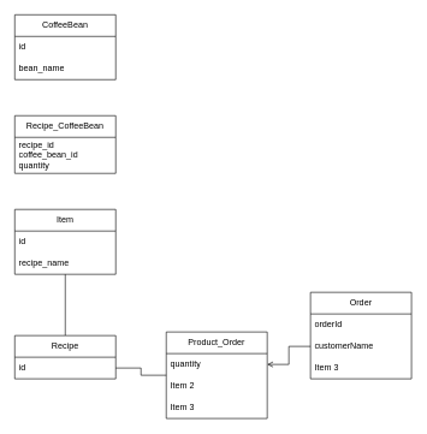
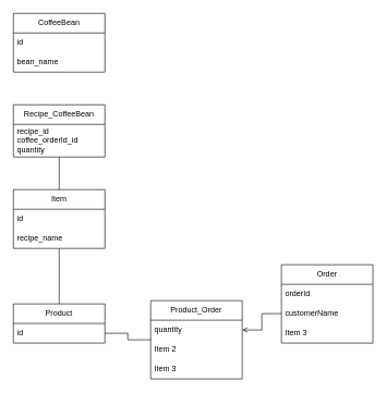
  <mxCell id="0" />
  <mxCell id="1" parent="0" />
  <mxCell id="2" style="edgeStyle=orthogonalEdgeStyle;rounded=0;orthogonalLoop=1;jettySize=auto;html=1;entryX=0.5;entryY=0;entryDx=0;entryDy=0;endArrow=none;endFill=0;" edge="1" parent="1" source="3" target="12"><mxGeometry relative="1" as="geometry" /></mxCell>
  <mxCell id="3" value="Item" style="swimlane;fontStyle=0;childLayout=stackLayout;horizontal=1;startSize=30;horizontalStack=0;resizeParent=1;resizeParentMax=0;resizeLast=0;collapsible=1;marginBottom=0;whiteSpace=wrap;html=1;" vertex="1" parent="1"><mxGeometry x="20" y="290" width="140" height="90" as="geometry" /></mxCell>
  <mxCell id="4" value="id" style="text;strokeColor=none;fillColor=none;align=left;verticalAlign=middle;spacingLeft=4;spacingRight=4;overflow=hidden;points=[[0,0.5],[1,0.5]];portConstraint=eastwest;rotatable=0;whiteSpace=wrap;html=1;" vertex="1" parent="3"><mxGeometry y="30" width="140" height="30" as="geometry" /></mxCell>
  <mxCell id="5" value="recipe_name" style="text;strokeColor=none;fillColor=none;align=left;verticalAlign=middle;spacingLeft=4;spacingRight=4;overflow=hidden;points=[[0,0.5],[1,0.5]];portConstraint=eastwest;rotatable=0;whiteSpace=wrap;html=1;" vertex="1" parent="3"><mxGeometry y="60" width="140" height="30" as="geometry" /></mxCell>
  <mxCell id="6" value="CoffeeBean" style="swimlane;fontStyle=0;childLayout=stackLayout;horizontal=1;startSize=30;horizontalStack=0;resizeParent=1;resizeParentMax=0;resizeLast=0;collapsible=1;marginBottom=0;whiteSpace=wrap;html=1;" vertex="1" parent="1"><mxGeometry x="20" y="20" width="140" height="90" as="geometry" /></mxCell>
  <mxCell id="7" value="id" style="text;strokeColor=none;fillColor=none;align=left;verticalAlign=middle;spacingLeft=4;spacingRight=4;overflow=hidden;points=[[0,0.5],[1,0.5]];portConstraint=eastwest;rotatable=0;whiteSpace=wrap;html=1;" vertex="1" parent="6"><mxGeometry y="30" width="140" height="30" as="geometry" /></mxCell>
  <mxCell id="8" value="bean_name" style="text;strokeColor=none;fillColor=none;align=left;verticalAlign=middle;spacingLeft=4;spacingRight=4;overflow=hidden;points=[[0,0.5],[1,0.5]];portConstraint=eastwest;rotatable=0;whiteSpace=wrap;html=1;" vertex="1" parent="6"><mxGeometry y="60" width="140" height="30" as="geometry" /></mxCell>
+ <mxCell id="9" style="edgeStyle=orthogonalEdgeStyle;rounded=0;orthogonalLoop=1;jettySize=auto;html=1;entryX=0.5;entryY=0;entryDx=0;entryDy=0;endArrow=none;endFill=0;" edge="1" parent="1" source="10" target="3"><mxGeometry relative="1" as="geometry" /></mxCell>
  <mxCell id="10" value="Recipe_CoffeeBean" style="swimlane;fontStyle=0;childLayout=stackLayout;horizontal=1;startSize=30;horizontalStack=0;resizeParent=1;resizeParentMax=0;resizeLast=0;collapsible=1;marginBottom=0;whiteSpace=wrap;html=1;" vertex="1" parent="1"><mxGeometry x="20" y="160" width="140" height="80" as="geometry" /></mxCell>
- <mxCell id="11" value="recipe_id&lt;br&gt;coffee_bean_id&lt;br&gt;quantity" style="text;strokeColor=none;fillColor=none;align=left;verticalAlign=middle;spacingLeft=4;spacingRight=4;overflow=hidden;points=[[0,0.5],[1,0.5]];portConstraint=eastwest;rotatable=0;whiteSpace=wrap;html=1;" vertex="1" parent="10"><mxGeometry y="30" width="140" height="50" as="geometry" /></mxCell>
- <mxCell id="12" value="Recipe" style="swimlane;fontStyle=0;childLayout=stackLayout;horizontal=1;startSize=30;horizontalStack=0;resizeParent=1;resizeParentMax=0;resizeLast=0;collapsible=1;marginBottom=0;whiteSpace=wrap;html=1;" vertex="1" parent="1"><mxGeometry x="20" y="465" width="140" height="60" as="geometry" /></mxCell>
+ <mxCell id="11" value="recipe_id&lt;br&gt;coffee_orderId_id&lt;br&gt;quantity" style="text;strokeColor=none;fillColor=none;align=left;verticalAlign=middle;spacingLeft=4;spacingRight=4;overflow=hidden;points=[[0,0.5],[1,0.5]];portConstraint=eastwest;rotatable=0;whiteSpace=wrap;html=1;" vertex="1" parent="10"><mxGeometry y="30" width="140" height="50" as="geometry" /></mxCell>
+ <mxCell id="12" value="Product" style="swimlane;fontStyle=0;childLayout=stackLayout;horizontal=1;startSize=30;horizontalStack=0;resizeParent=1;resizeParentMax=0;resizeLast=0;collapsible=1;marginBottom=0;whiteSpace=wrap;html=1;" vertex="1" parent="1"><mxGeometry x="20" y="465" width="140" height="60" as="geometry" /></mxCell>
  <mxCell id="13" value="id" style="text;strokeColor=none;fillColor=none;align=left;verticalAlign=middle;spacingLeft=4;spacingRight=4;overflow=hidden;points=[[0,0.5],[1,0.5]];portConstraint=eastwest;rotatable=0;whiteSpace=wrap;html=1;" vertex="1" parent="12"><mxGeometry y="30" width="140" height="30" as="geometry" /></mxCell>
  <mxCell id="14" value="Order" style="swimlane;fontStyle=0;childLayout=stackLayout;horizontal=1;startSize=30;horizontalStack=0;resizeParent=1;resizeParentMax=0;resizeLast=0;collapsible=1;marginBottom=0;whiteSpace=wrap;html=1;" vertex="1" parent="1"><mxGeometry x="430" y="405" width="140" height="120" as="geometry" /></mxCell>
  <mxCell id="15" value="orderId" style="text;strokeColor=none;fillColor=none;align=left;verticalAlign=middle;spacingLeft=4;spacingRight=4;overflow=hidden;points=[[0,0.5],[1,0.5]];portConstraint=eastwest;rotatable=0;whiteSpace=wrap;html=1;" vertex="1" parent="14"><mxGeometry y="30" width="140" height="30" as="geometry" /></mxCell>
  <mxCell id="16" value="customerName" style="text;strokeColor=none;fillColor=none;align=left;verticalAlign=middle;spacingLeft=4;spacingRight=4;overflow=hidden;points=[[0,0.5],[1,0.5]];portConstraint=eastwest;rotatable=0;whiteSpace=wrap;html=1;" vertex="1" parent="14"><mxGeometry y="60" width="140" height="30" as="geometry" /></mxCell>
  <mxCell id="17" value="Item 3" style="text;strokeColor=none;fillColor=none;align=left;verticalAlign=middle;spacingLeft=4;spacingRight=4;overflow=hidden;points=[[0,0.5],[1,0.5]];portConstraint=eastwest;rotatable=0;whiteSpace=wrap;html=1;" vertex="1" parent="14"><mxGeometry y="90" width="140" height="30" as="geometry" /></mxCell>
  <mxCell id="18" style="edgeStyle=orthogonalEdgeStyle;rounded=0;orthogonalLoop=1;jettySize=auto;html=1;entryX=1;entryY=0.5;entryDx=0;entryDy=0;endArrow=none;endFill=0;" edge="1" parent="1" source="19" target="13"><mxGeometry relative="1" as="geometry" /></mxCell>
  <mxCell id="19" value="Product_Order" style="swimlane;fontStyle=0;childLayout=stackLayout;horizontal=1;startSize=30;horizontalStack=0;resizeParent=1;resizeParentMax=0;resizeLast=0;collapsible=1;marginBottom=0;whiteSpace=wrap;html=1;" vertex="1" parent="1"><mxGeometry x="230" y="460" width="140" height="120" as="geometry" /></mxCell>
  <mxCell id="20" value="quantity" style="text;strokeColor=none;fillColor=none;align=left;verticalAlign=middle;spacingLeft=4;spacingRight=4;overflow=hidden;points=[[0,0.5],[1,0.5]];portConstraint=eastwest;rotatable=0;whiteSpace=wrap;html=1;" vertex="1" parent="19"><mxGeometry y="30" width="140" height="30" as="geometry" /></mxCell>
  <mxCell id="21" value="Item 2" style="text;strokeColor=none;fillColor=none;align=left;verticalAlign=middle;spacingLeft=4;spacingRight=4;overflow=hidden;points=[[0,0.5],[1,0.5]];portConstraint=eastwest;rotatable=0;whiteSpace=wrap;html=1;" vertex="1" parent="19"><mxGeometry y="60" width="140" height="30" as="geometry" /></mxCell>
  <mxCell id="22" value="Item 3" style="text;strokeColor=none;fillColor=none;align=left;verticalAlign=middle;spacingLeft=4;spacingRight=4;overflow=hidden;points=[[0,0.5],[1,0.5]];portConstraint=eastwest;rotatable=0;whiteSpace=wrap;html=1;" vertex="1" parent="19"><mxGeometry y="90" width="140" height="30" as="geometry" /></mxCell>
  <mxCell id="23" style="edgeStyle=orthogonalEdgeStyle;rounded=0;orthogonalLoop=1;jettySize=auto;html=1;entryX=1;entryY=0.5;entryDx=0;entryDy=0;endArrow=open;endFill=0;" edge="1" parent="1" source="16" target="20"><mxGeometry relative="1" as="geometry" /></mxCell>
